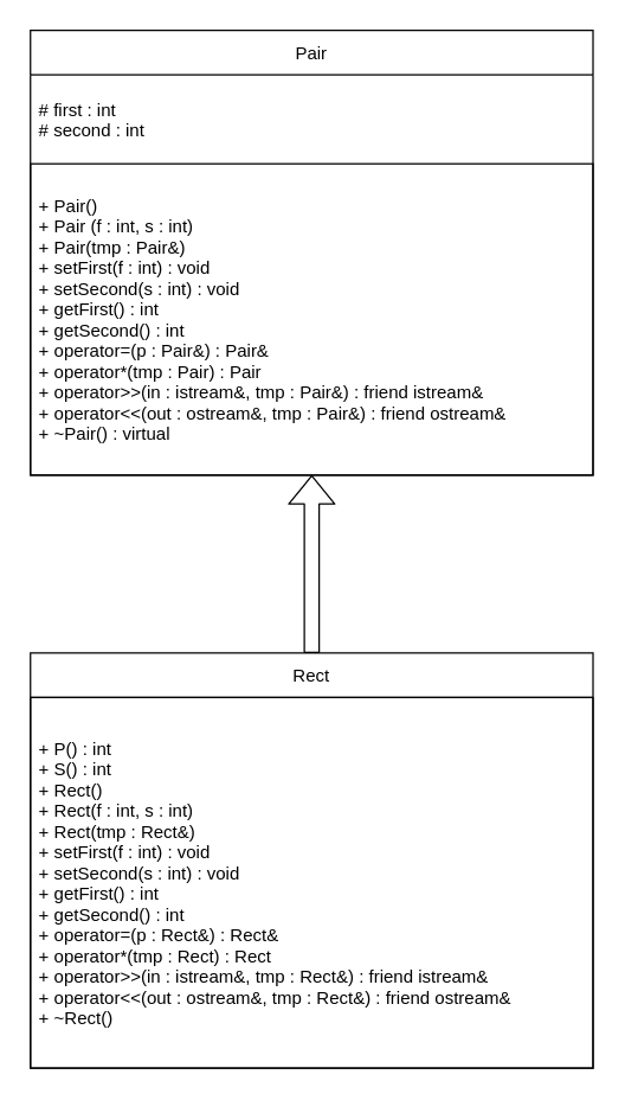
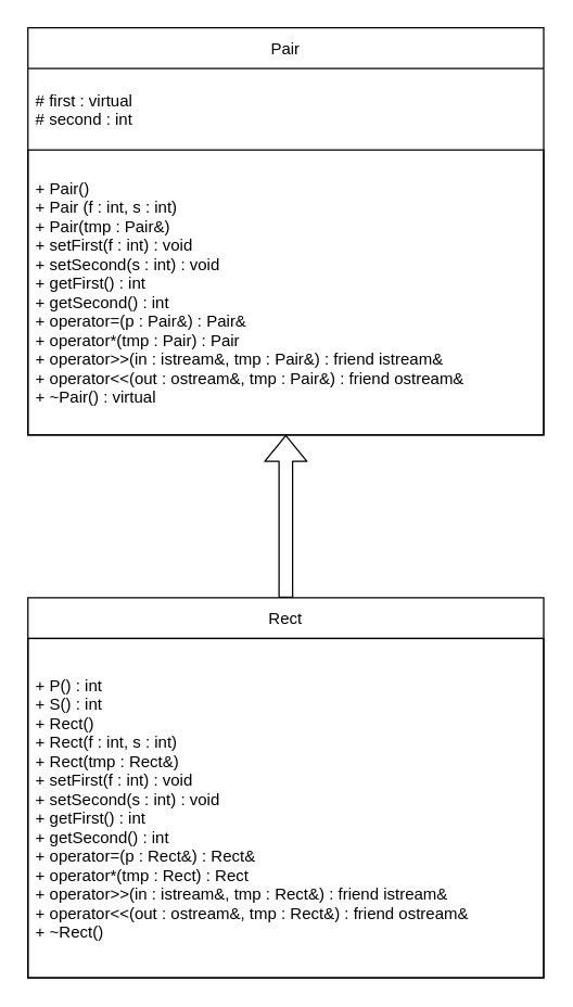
  <mxCell id="0" />
  <mxCell id="1" parent="0" />
  <mxCell id="2" value="Pair" style="swimlane;fontStyle=0;childLayout=stackLayout;horizontal=1;startSize=30;horizontalStack=0;resizeParent=1;resizeParentMax=0;resizeLast=0;collapsible=1;marginBottom=0;swimlaneLine=1;" vertex="1" parent="1"><mxGeometry x="20" y="20" width="380" height="300" as="geometry" /></mxCell>
- <mxCell id="3" value="# first : int&#10;# second : int" style="text;strokeColor=none;fillColor=none;align=left;verticalAlign=middle;spacingLeft=4;spacingRight=4;overflow=hidden;points=[[0,0.5],[1,0.5]];portConstraint=eastwest;rotatable=0;" vertex="1" parent="2"><mxGeometry y="30" width="380" height="60" as="geometry" /></mxCell>
+ <mxCell id="3" value="# first : virtual&#10;# second : int" style="text;strokeColor=none;fillColor=none;align=left;verticalAlign=middle;spacingLeft=4;spacingRight=4;overflow=hidden;points=[[0,0.5],[1,0.5]];portConstraint=eastwest;rotatable=0;" vertex="1" parent="2"><mxGeometry y="30" width="380" height="60" as="geometry" /></mxCell>
  <mxCell id="4" value="+ Pair()&#10;+ Pair (f : int, s : int)&#10;+ Pair(tmp : Pair&amp;)&#10;+ setFirst(f : int) : void&#10;+ setSecond(s : int) : void&#10;+ getFirst() : int&#10;+ getSecond() : int&#10;+ operator=(p : Pair&amp;) : Pair&amp;&#10;+ operator*(tmp : Pair) : Pair&#10;+ operator&gt;&gt;(in : istream&amp;, tmp : Pair&amp;) : friend istream&amp;&#10;+ operator&lt;&lt;(out : ostream&amp;, tmp : Pair&amp;) : friend ostream&amp;&#10;+ ~Pair() : virtual" style="text;strokeColor=default;fillColor=none;align=left;verticalAlign=middle;spacingLeft=4;spacingRight=4;overflow=hidden;points=[[0,0.5],[1,0.5]];portConstraint=eastwest;rotatable=0;" vertex="1" parent="2"><mxGeometry y="90" width="380" height="210" as="geometry" /></mxCell>
  <mxCell id="5" style="edgeStyle=none;html=1;shape=flexArrow;" edge="1" parent="1" source="6" target="4"><mxGeometry relative="1" as="geometry" /></mxCell>
  <mxCell id="6" value="Rect" style="swimlane;fontStyle=0;childLayout=stackLayout;horizontal=1;startSize=30;horizontalStack=0;resizeParent=1;resizeParentMax=0;resizeLast=0;collapsible=1;marginBottom=0;swimlaneLine=1;" vertex="1" parent="1"><mxGeometry x="20" y="440" width="380" height="280" as="geometry" /></mxCell>
  <mxCell id="7" value="+ P() : int&#10;+ S() : int&#10;+ Rect()&#10;+ Rect(f : int, s : int)&#10;+ Rect(tmp : Rect&amp;)&#10;+ setFirst(f : int) : void&#10;+ setSecond(s : int) : void&#10;+ getFirst() : int&#10;+ getSecond() : int&#10;+ operator=(p : Rect&amp;) : Rect&amp;&#10;+ operator*(tmp : Rect) : Rect&#10;+ operator&gt;&gt;(in : istream&amp;, tmp : Rect&amp;) : friend istream&amp;&#10;+ operator&lt;&lt;(out : ostream&amp;, tmp : Rect&amp;) : friend ostream&amp;&#10;+ ~Rect()" style="text;strokeColor=default;fillColor=none;align=left;verticalAlign=middle;spacingLeft=4;spacingRight=4;overflow=hidden;points=[[0,0.5],[1,0.5]];portConstraint=eastwest;rotatable=0;" vertex="1" parent="6"><mxGeometry y="30" width="380" height="250" as="geometry" /></mxCell>
